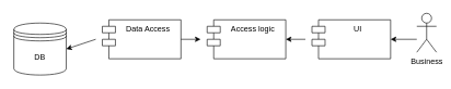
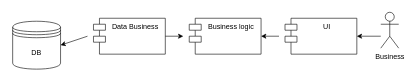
  <mxCell id="0" />
  <mxCell id="1" parent="0" />
  <mxCell id="2" value="DB" style="shape=datastore;whiteSpace=wrap;html=1;" vertex="1" parent="1"><mxGeometry x="20" y="35" width="80" height="80" as="geometry" /></mxCell>
- <mxCell id="3" value="Data Access" style="shape=module;align=left;spacingLeft=20;align=center;verticalAlign=top;whiteSpace=wrap;html=1;" vertex="1" parent="1"><mxGeometry x="155" y="30" width="120" height="60" as="geometry" /></mxCell>
- <mxCell id="4" value="Access logic" style="shape=module;align=left;spacingLeft=20;align=center;verticalAlign=top;whiteSpace=wrap;html=1;" vertex="1" parent="1"><mxGeometry x="315" y="30" width="120" height="60" as="geometry" /></mxCell>
+ <mxCell id="3" value="Data Business" style="shape=module;align=left;spacingLeft=20;align=center;verticalAlign=top;whiteSpace=wrap;html=1;" vertex="1" parent="1"><mxGeometry x="155" y="30" width="120" height="60" as="geometry" /></mxCell>
+ <mxCell id="4" value="Business logic" style="shape=module;align=left;spacingLeft=20;align=center;verticalAlign=top;whiteSpace=wrap;html=1;" vertex="1" parent="1"><mxGeometry x="315" y="30" width="120" height="60" as="geometry" /></mxCell>
  <mxCell id="5" value="UI" style="shape=module;align=left;spacingLeft=20;align=center;verticalAlign=top;whiteSpace=wrap;html=1;" vertex="1" parent="1"><mxGeometry x="475" y="30" width="120" height="60" as="geometry" /></mxCell>
  <mxCell id="6" value="Business" style="shape=umlActor;verticalLabelPosition=bottom;verticalAlign=top;html=1;" vertex="1" parent="1"><mxGeometry x="635" y="20" width="30" height="60" as="geometry" /></mxCell>
  <mxCell id="7" value="" style="endArrow=classic;html=1;rounded=0;entryX=1;entryY=0.5;entryDx=0;entryDy=0;" edge="1" parent="1" target="2"><mxGeometry width="50" height="50" relative="1" as="geometry"><mxPoint x="145" y="60" as="sourcePoint" /><mxPoint x="395" y="50" as="targetPoint" /></mxGeometry></mxCell>
  <mxCell id="8" value="" style="endArrow=classic;html=1;rounded=0;exitX=1;exitY=0.5;exitDx=0;exitDy=0;" edge="1" parent="1" source="3"><mxGeometry width="50" height="50" relative="1" as="geometry"><mxPoint x="305" y="220" as="sourcePoint" /><mxPoint x="305" y="60" as="targetPoint" /></mxGeometry></mxCell>
  <mxCell id="9" value="" style="endArrow=none;html=1;rounded=0;exitX=1;exitY=0.5;exitDx=0;exitDy=0;startArrow=classic;startFill=1;endFill=0;" edge="1" parent="1" source="4"><mxGeometry width="50" height="50" relative="1" as="geometry"><mxPoint x="285" y="70" as="sourcePoint" /><mxPoint x="465" y="60" as="targetPoint" /></mxGeometry></mxCell>
  <mxCell id="10" value="" style="endArrow=none;html=1;rounded=0;exitX=1;exitY=0.5;exitDx=0;exitDy=0;startArrow=classic;startFill=1;endFill=0;" edge="1" parent="1" source="5"><mxGeometry width="50" height="50" relative="1" as="geometry"><mxPoint x="445" y="70" as="sourcePoint" /><mxPoint x="635" y="60" as="targetPoint" /></mxGeometry></mxCell>
